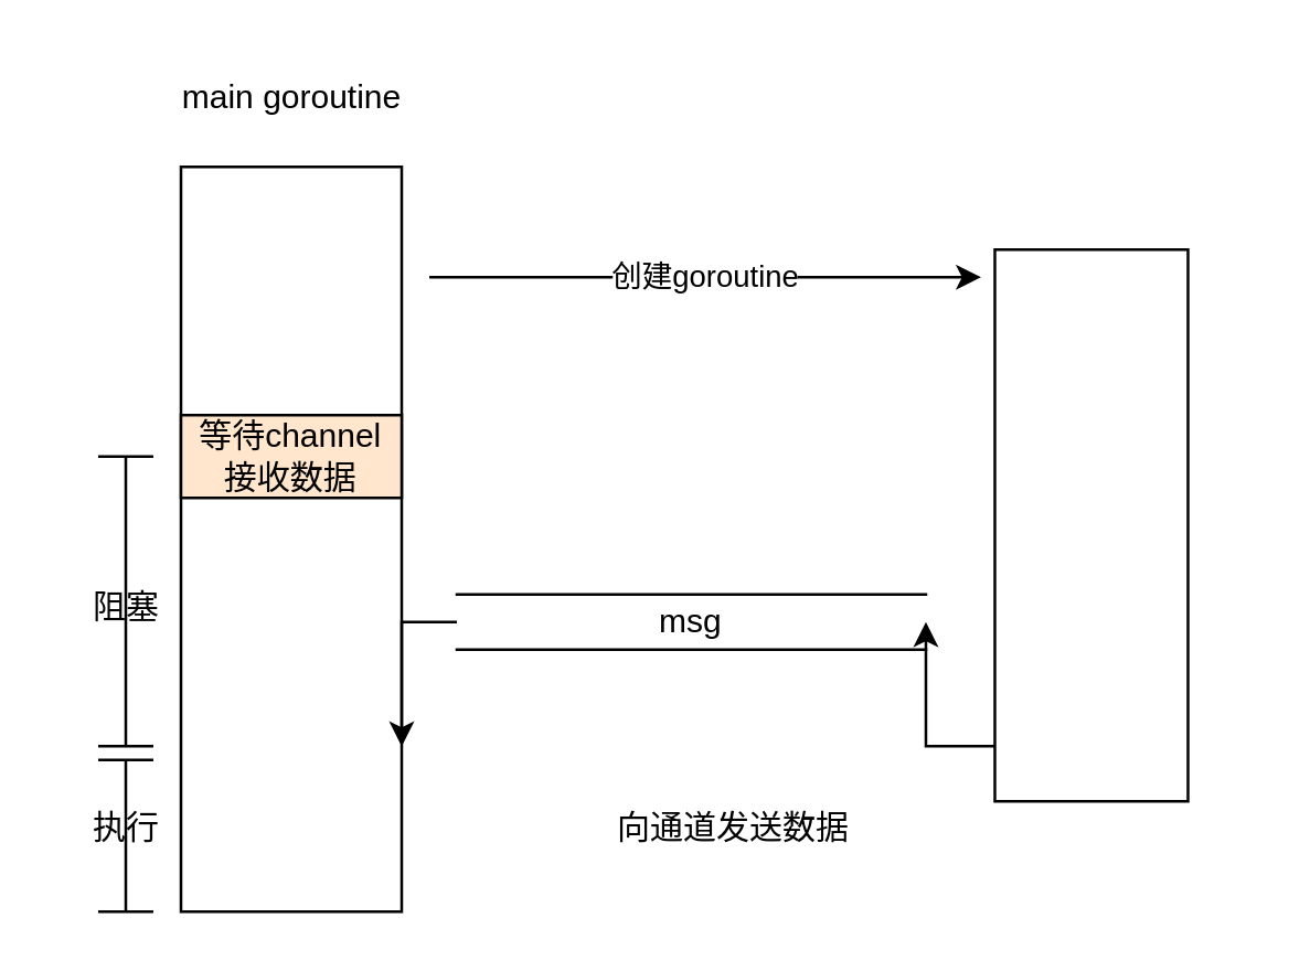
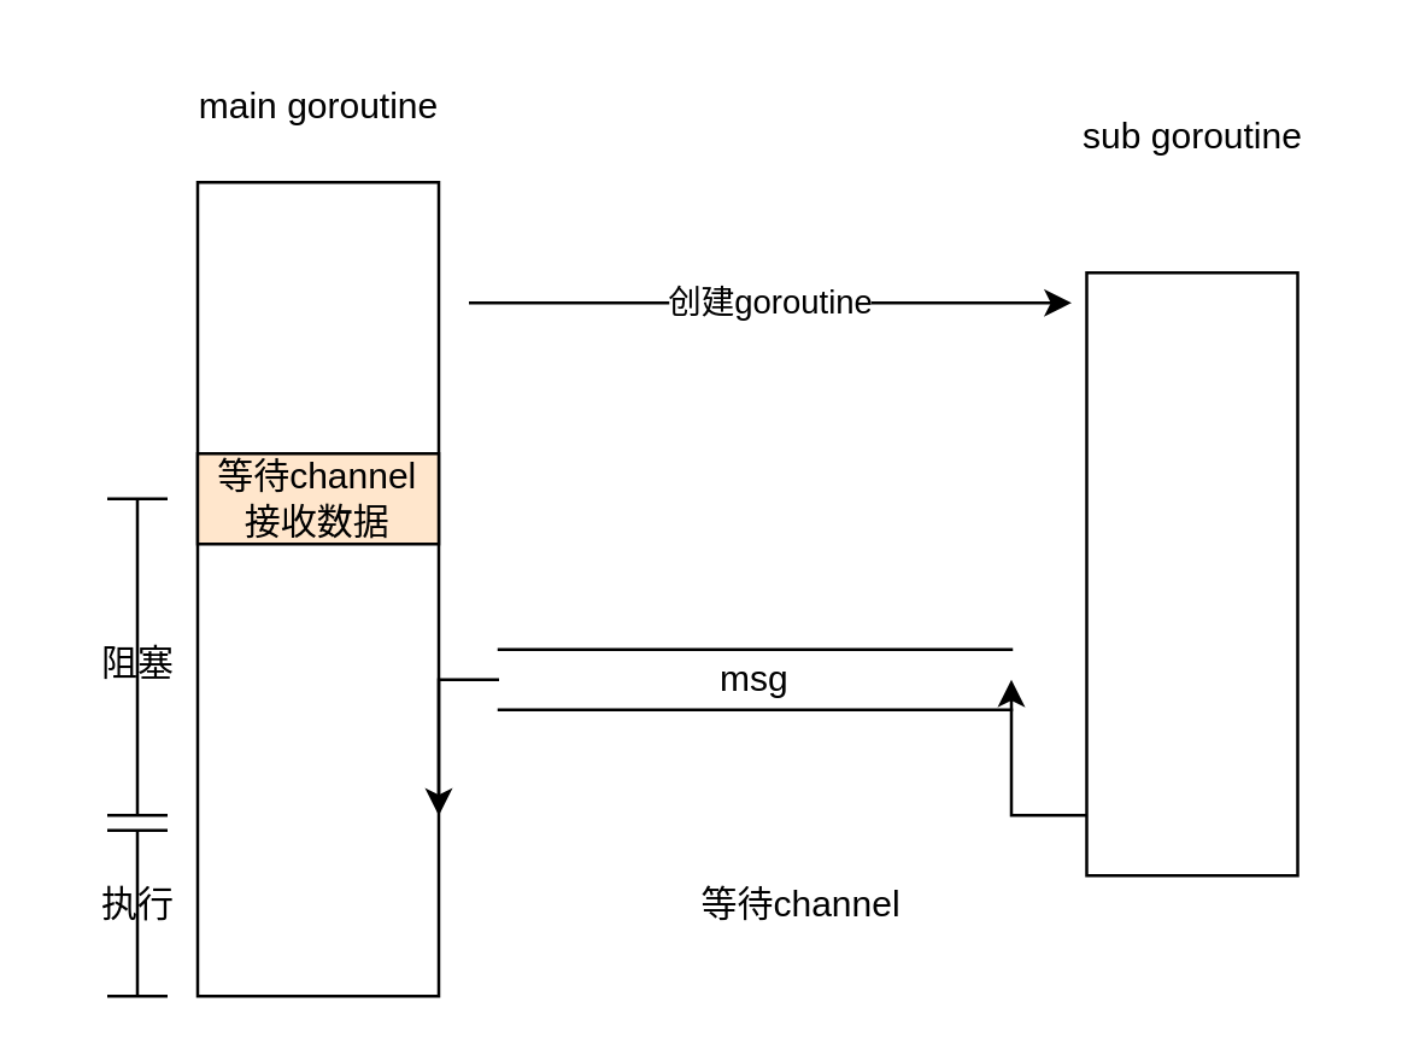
  <mxCell id="0" />
  <mxCell id="1" parent="0" />
  <mxCell id="2" value="创建goroutine" style="edgeStyle=orthogonalEdgeStyle;rounded=0;orthogonalLoop=1;jettySize=auto;html=1;" edge="1" parent="1"><mxGeometry relative="1" as="geometry"><mxPoint x="355" y="100" as="targetPoint" /><mxPoint x="155" y="100" as="sourcePoint" /></mxGeometry></mxCell>
  <mxCell id="3" value="" style="rounded=0;whiteSpace=wrap;html=1;" vertex="1" parent="1"><mxGeometry x="65" y="60" width="80" height="270" as="geometry" /></mxCell>
  <mxCell id="4" style="edgeStyle=orthogonalEdgeStyle;rounded=0;orthogonalLoop=1;jettySize=auto;html=1;entryX=1;entryY=0.5;entryDx=0;entryDy=0;" edge="1" parent="1" source="5" target="9"><mxGeometry relative="1" as="geometry"><Array as="points"><mxPoint x="355" y="270" /><mxPoint x="355" y="270" /></Array></mxGeometry></mxCell>
  <mxCell id="5" value="" style="rounded=0;whiteSpace=wrap;html=1;" vertex="1" parent="1"><mxGeometry x="360" y="90" width="70" height="200" as="geometry" /></mxCell>
  <mxCell id="6" value="main goroutine" style="text;html=1;align=center;verticalAlign=middle;resizable=0;points=[];autosize=1;strokeColor=none;fillColor=none;" vertex="1" parent="1"><mxGeometry x="55" y="20" width="100" height="30" as="geometry" /></mxCell>
+ <mxCell id="7" value="sub goroutine" style="text;html=1;align=center;verticalAlign=middle;resizable=0;points=[];autosize=1;strokeColor=none;fillColor=none;" vertex="1" parent="1"><mxGeometry x="345" y="30" width="100" height="30" as="geometry" /></mxCell>
  <mxCell id="8" style="edgeStyle=orthogonalEdgeStyle;rounded=0;orthogonalLoop=1;jettySize=auto;html=1;entryX=1;entryY=0.778;entryDx=0;entryDy=0;entryPerimeter=0;" edge="1" parent="1" source="9" target="3"><mxGeometry relative="1" as="geometry" /></mxCell>
  <mxCell id="9" value="msg" style="shape=partialRectangle;whiteSpace=wrap;html=1;left=0;right=0;fillColor=none;" vertex="1" parent="1"><mxGeometry x="165" y="215" width="170" height="20" as="geometry" /></mxCell>
- <mxCell id="10" value="向通道发送数据" style="text;html=1;align=center;verticalAlign=middle;resizable=0;points=[];autosize=1;strokeColor=none;fillColor=none;" vertex="1" parent="1"><mxGeometry x="210" y="285" width="110" height="30" as="geometry" /></mxCell>
+ <mxCell id="10" value="等待channel" style="text;html=1;align=center;verticalAlign=middle;resizable=0;points=[];autosize=1;strokeColor=none;fillColor=none;" vertex="1" parent="1"><mxGeometry x="210" y="285" width="110" height="30" as="geometry" /></mxCell>
  <mxCell id="11" value="等待channel&lt;br&gt;接收数据" style="rounded=0;whiteSpace=wrap;html=1;fillColor=#ffe6cc;" vertex="1" parent="1"><mxGeometry x="65" y="150" width="80" height="30" as="geometry" /></mxCell>
  <mxCell id="12" value="" style="shape=crossbar;whiteSpace=wrap;html=1;rounded=1;direction=south;" vertex="1" parent="1"><mxGeometry x="35" y="165" width="20" height="105" as="geometry" /></mxCell>
  <mxCell id="13" value="阻塞" style="text;html=1;align=center;verticalAlign=middle;resizable=0;points=[];autosize=1;strokeColor=none;fillColor=none;" vertex="1" parent="1"><mxGeometry x="20" y="205" width="50" height="30" as="geometry" /></mxCell>
  <mxCell id="14" value="" style="shape=crossbar;whiteSpace=wrap;html=1;rounded=1;direction=south;" vertex="1" parent="1"><mxGeometry x="35" y="275" width="20" height="55" as="geometry" /></mxCell>
  <mxCell id="15" value="执行" style="text;html=1;align=center;verticalAlign=middle;resizable=0;points=[];autosize=1;strokeColor=none;fillColor=none;" vertex="1" parent="1"><mxGeometry x="20" y="285" width="50" height="30" as="geometry" /></mxCell>
